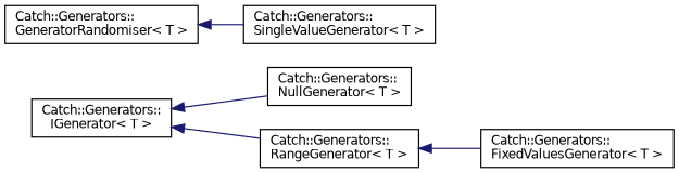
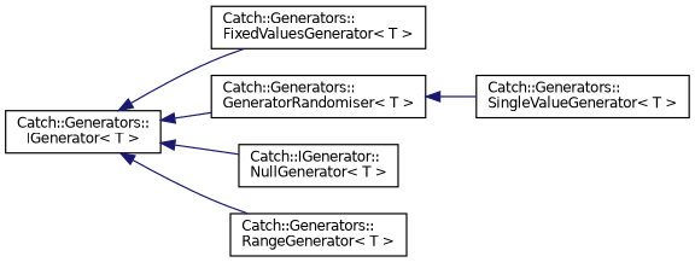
  digraph {
    rankdir=LR
    node [color=black fillcolor=white fontname=Helvetica fontsize=10 shape=record style=filled]
    edge [color=midnightblue dir=back fontname=Helvetica fontsize=10 labelfontname=Helvetica labelfontsize=10 style=solid]
    n1 [height=0.2 label="Catch::Generators::\lIGenerator\< T \>" width=0.4]
    n2 [height=0.2 label="Catch::Generators::\lFixedValuesGenerator\< T \>" width=0.4]
    n3 [height=0.2 label="Catch::Generators::\lGeneratorRandomiser\< T \>" width=0.4]
-   n4 [height=0.2 label="Catch::Generators::\lNullGenerator\< T \>" width=0.4]
+   n4 [height=0.2 label="Catch::IGenerator::\lNullGenerator\< T \>" width=0.4]
    n5 [height=0.2 label="Catch::Generators::\lRangeGenerator\< T \>" width=0.4]
    n6 [height=0.2 label="Catch::Generators::\lSingleValueGenerator\< T \>" width=0.4]
-   n5 -> n2
+   n1 -> n2
+   n1 -> n3
    n1 -> n4
    n1 -> n5
    n3 -> n6
  }
